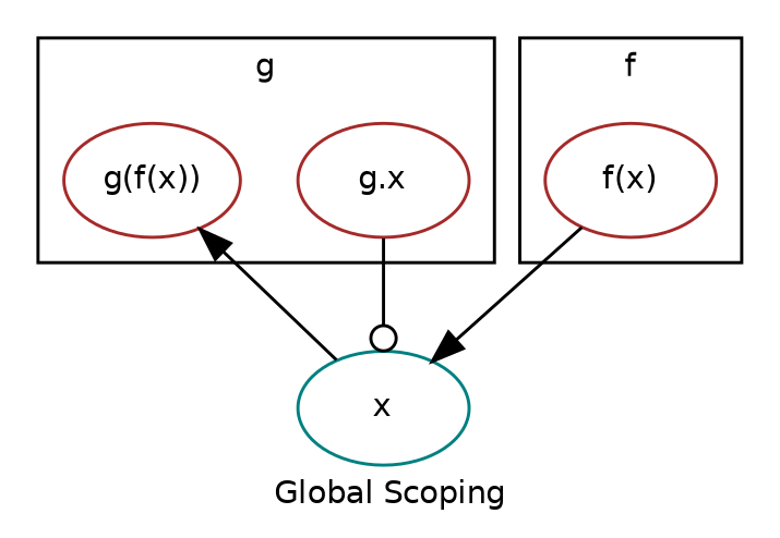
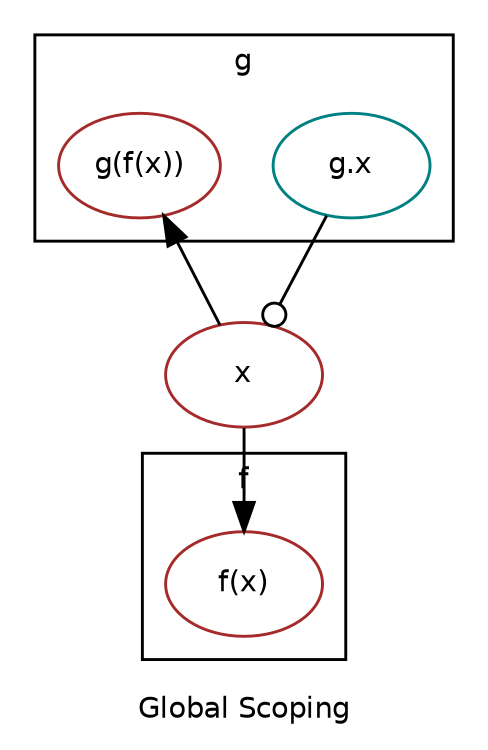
  digraph {
    fontname="DejaVu Sans"
    fontsize=10
    label="Global Scoping"
    node [color=teal fontname="DejaVu Sans" fontsize=10]
    edge [arrowhead=normal fontname="DejaVu Sans"]
-   "g.x" [color=brown]
+   "g.x"
    "g(f(x))" [color=brown]
    "f(x)" [color=brown]
-   x
+   x [color=brown]
    subgraph cluster_1 {
      label=g
      "g.x"
      "g(f(x))"
    }
    subgraph cluster_2 {
      label=f
      "f(x)"
    }
    "g.x" -> x [arrowhead=odot]
-   "f(x)" -> x
+   x -> "f(x)"
    x -> "g(f(x))"
  }
